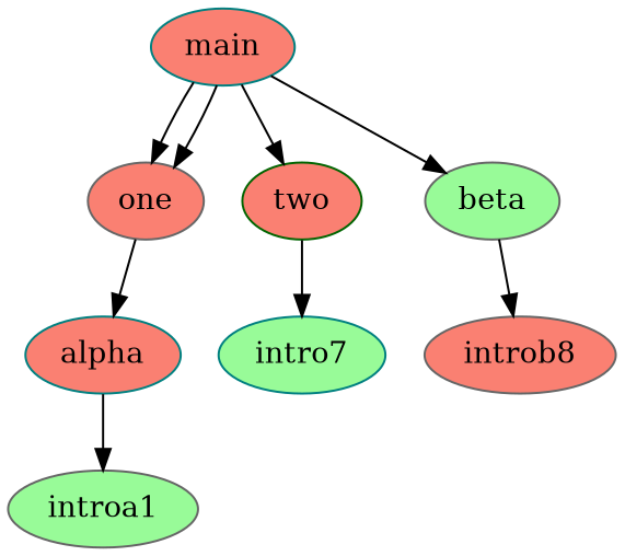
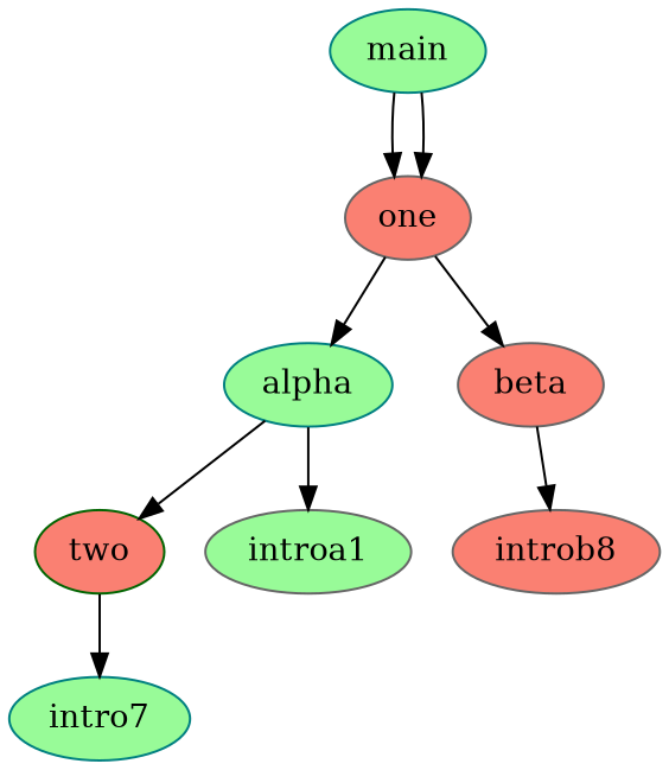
  digraph {
    schemaFileName="schema-parallel02"
    node [color=gray40 fillcolor=salmon style=filled]
-   main [color=teal type=parallel]
+   main [color=teal fillcolor=palegreen type=parallel]
    one [type=parallel]
    two [color=darkgreen type=flow]
-   alpha [color=teal type=flow]
-   beta [fillcolor=palegreen type=flow]
+   alpha [color=teal fillcolor=palegreen type=flow]
+   beta [type=flow]
    n6 [color=teal fillcolor=palegreen label=intro7]
    introa1 [fillcolor=palegreen]
    n8 [label=introb8]
    main -> one
    main -> one
-   main -> two
+   alpha -> two
    one -> alpha
-   main -> beta
+   one -> beta
    two -> n6
    alpha -> introa1
    beta -> n8
  }
